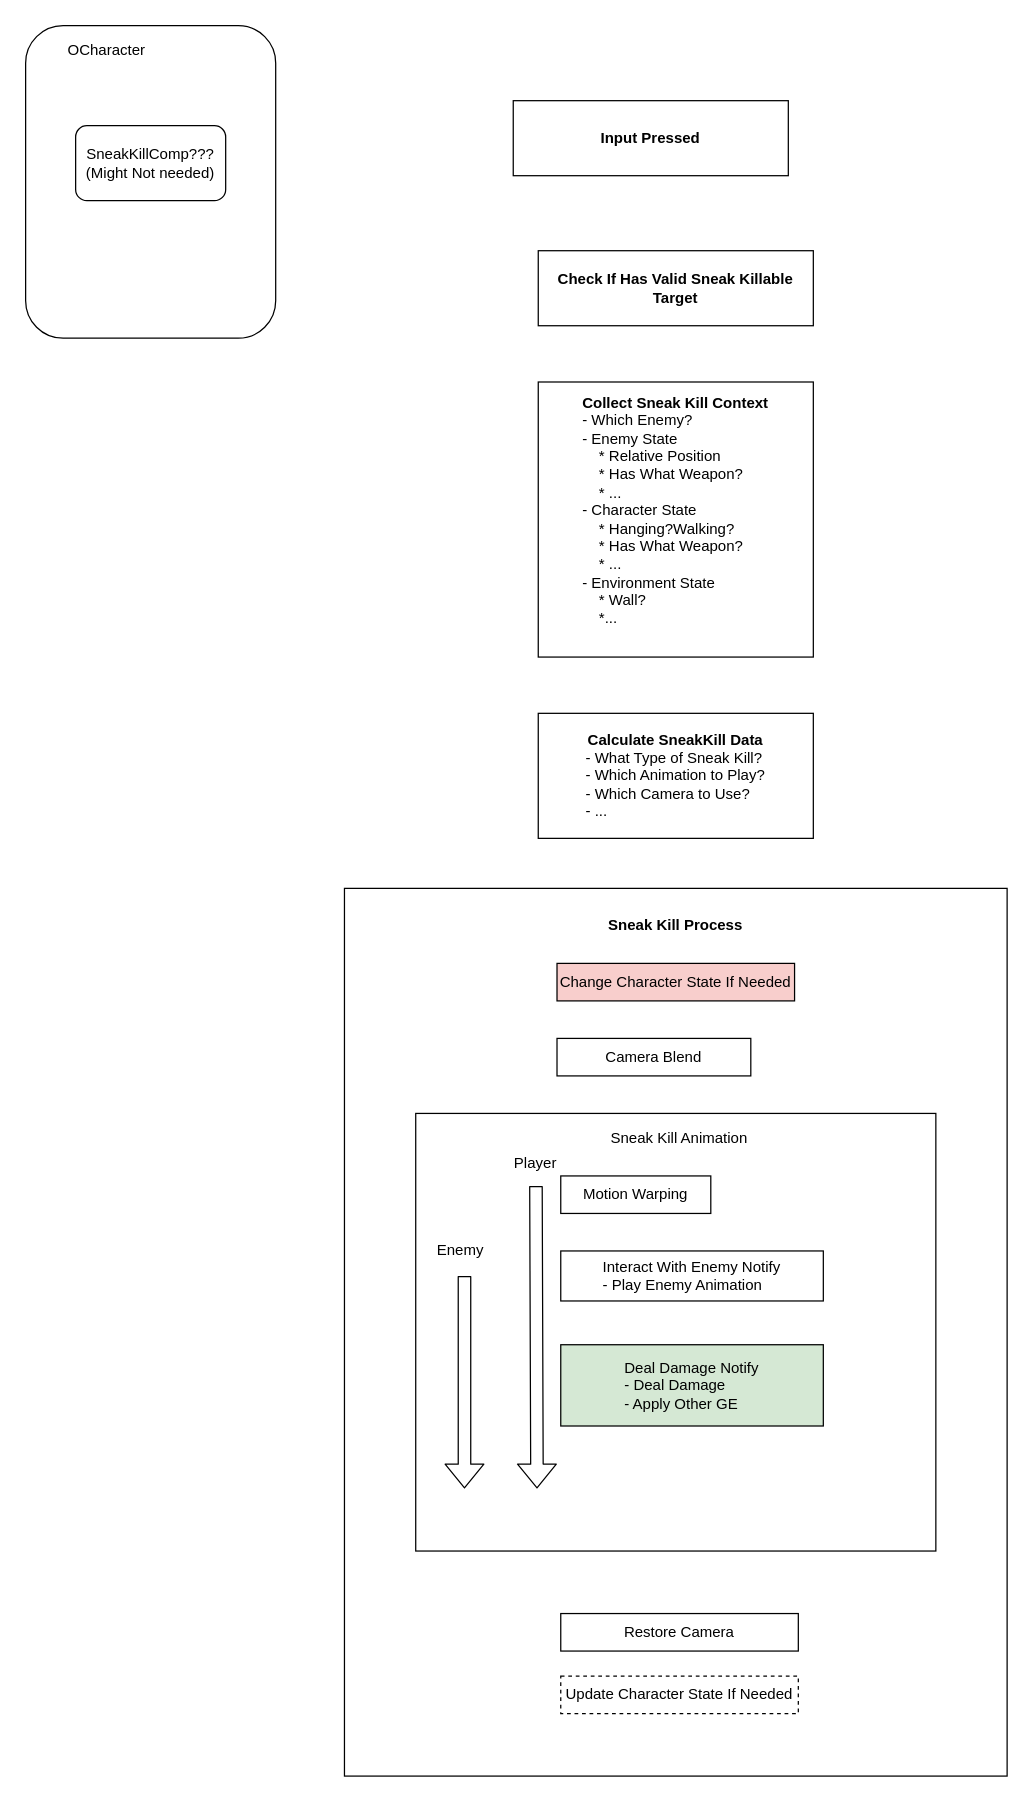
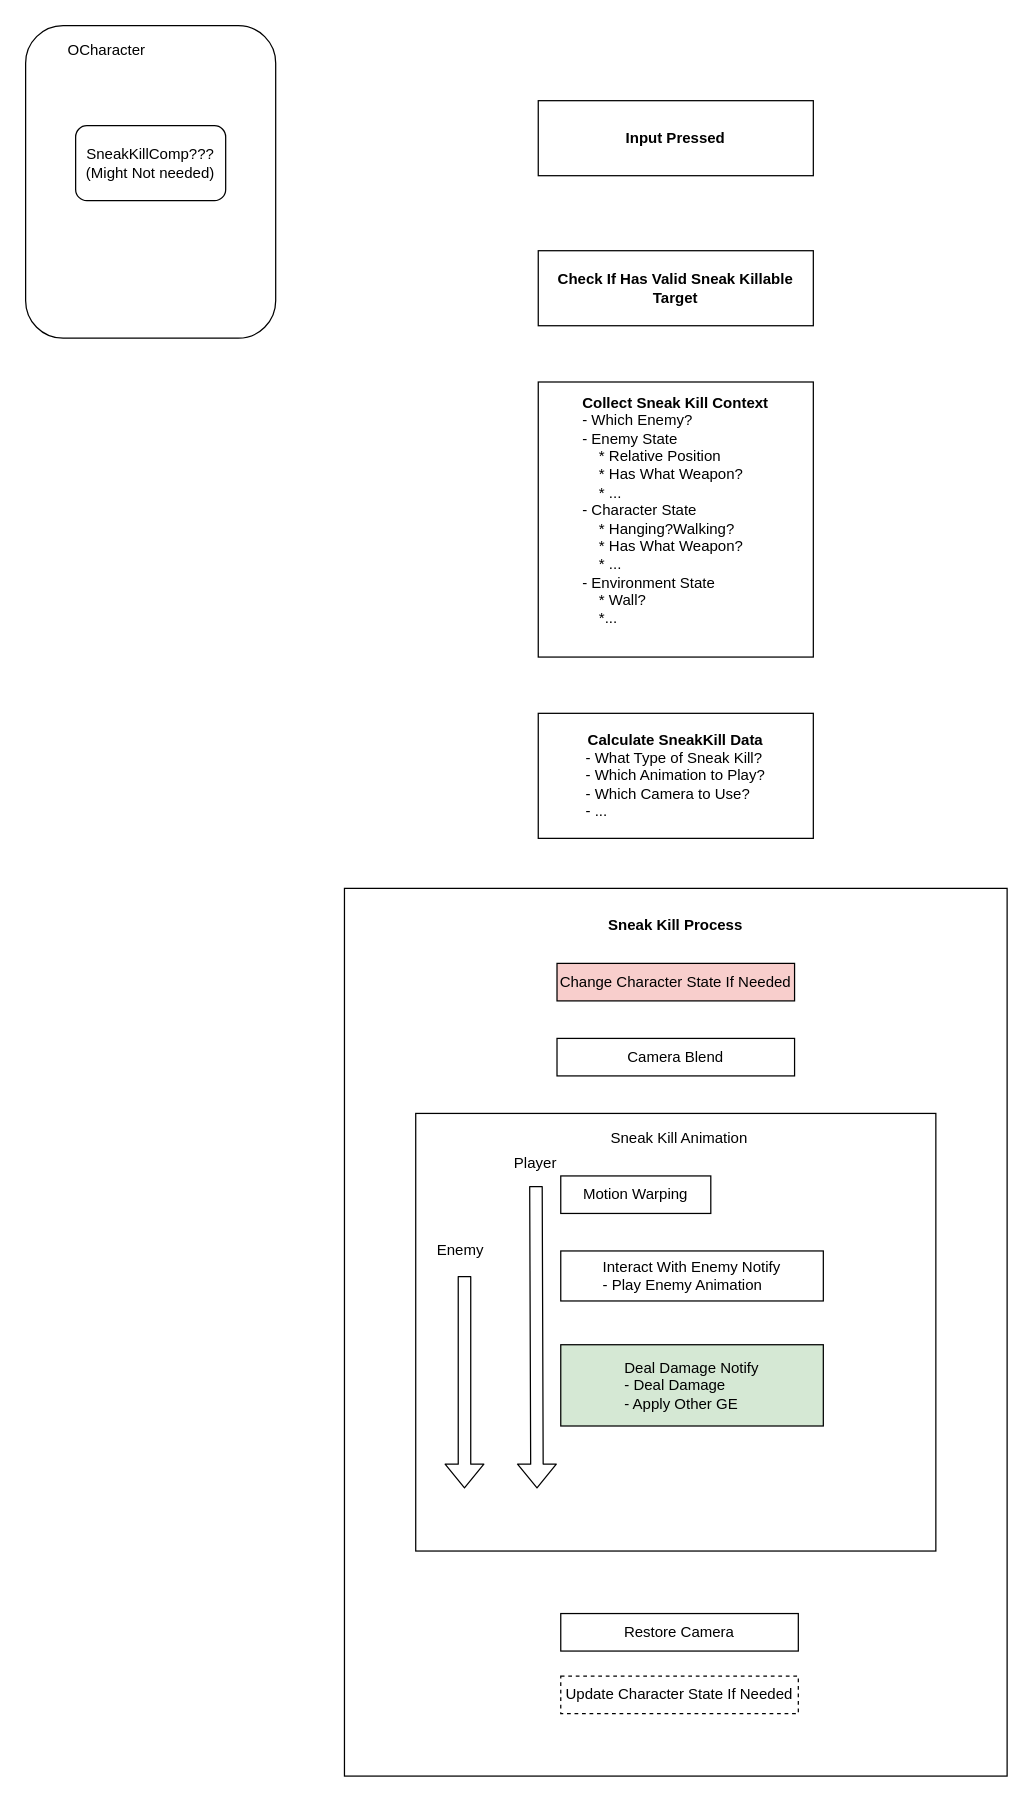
  <mxCell id="0" />
  <mxCell id="1" parent="0" />
  <mxCell id="2" value="" style="rounded=1;whiteSpace=wrap;html=1;" vertex="1" parent="1"><mxGeometry x="20" y="20" width="200" height="250" as="geometry" /></mxCell>
  <mxCell id="3" value="SneakKillComp???&lt;br&gt;(Might Not needed)" style="whiteSpace=wrap;html=1;rounded=1;" vertex="1" parent="1"><mxGeometry x="60" y="100" width="120" height="60" as="geometry" /></mxCell>
  <mxCell id="4" value="OCharacter" style="text;html=1;strokeColor=none;fillColor=none;align=center;verticalAlign=middle;whiteSpace=wrap;rounded=0;" vertex="1" parent="1"><mxGeometry x="50" y="30" width="70" height="20" as="geometry" /></mxCell>
- <mxCell id="5" value="&lt;b&gt;Input Pressed&lt;/b&gt;" style="rounded=0;whiteSpace=wrap;html=1;" vertex="1" parent="1"><mxGeometry x="410" y="80" width="220" height="60" as="geometry" /></mxCell>
+ <mxCell id="5" value="&lt;b&gt;Input Pressed&lt;/b&gt;" style="rounded=0;whiteSpace=wrap;html=1;" vertex="1" parent="1"><mxGeometry x="430" y="80" width="220" height="60" as="geometry" /></mxCell>
  <mxCell id="6" value="&lt;b&gt;Check If Has Valid Sneak Killable Target&lt;/b&gt;" style="rounded=0;whiteSpace=wrap;html=1;" vertex="1" parent="1"><mxGeometry x="430" y="200" width="220" height="60" as="geometry" /></mxCell>
  <mxCell id="7" value="&lt;b&gt;Collect Sneak Kill Context&lt;/b&gt;&lt;br&gt;&lt;div style=&quot;text-align: left&quot;&gt;- Which Enemy?&lt;/div&gt;&lt;div style=&quot;text-align: left&quot;&gt;- Enemy State&lt;br&gt;&amp;nbsp; &amp;nbsp; * Relative Position&lt;br&gt;&amp;nbsp; &amp;nbsp; * Has What Weapon?&lt;/div&gt;&lt;div style=&quot;text-align: left&quot;&gt;&amp;nbsp; &amp;nbsp; * ...&lt;/div&gt;&lt;div style=&quot;text-align: left&quot;&gt;- Character State&lt;/div&gt;&lt;div style=&quot;text-align: left&quot;&gt;&amp;nbsp; &amp;nbsp; * Hanging?Walking?&lt;br&gt;&amp;nbsp; &amp;nbsp; * Has What Weapon?&lt;br&gt;&amp;nbsp; &amp;nbsp; * ...&lt;/div&gt;&lt;div style=&quot;text-align: left&quot;&gt;- Environment State&lt;/div&gt;&lt;div style=&quot;text-align: left&quot;&gt;&amp;nbsp; &amp;nbsp; * Wall?&lt;/div&gt;&lt;div style=&quot;text-align: left&quot;&gt;&amp;nbsp; &amp;nbsp; *...&lt;br&gt;&lt;br&gt;&lt;/div&gt;" style="rounded=0;whiteSpace=wrap;html=1;" vertex="1" parent="1"><mxGeometry x="430" y="305" width="220" height="220" as="geometry" /></mxCell>
  <mxCell id="8" value="&lt;div&gt;&lt;b&gt;Calculate SneakKill Data&lt;/b&gt;&lt;/div&gt;&lt;div style=&quot;text-align: left&quot;&gt;&lt;span&gt;- What Type of Sneak Kill?&lt;/span&gt;&lt;/div&gt;&lt;div style=&quot;text-align: left&quot;&gt;&lt;span&gt;- Which Animation to Play?&lt;br&gt;- Which Camera to Use?&lt;/span&gt;&lt;/div&gt;&lt;div style=&quot;text-align: left&quot;&gt;&lt;span&gt;- ...&lt;/span&gt;&lt;/div&gt;" style="rounded=0;whiteSpace=wrap;html=1;align=center;" vertex="1" parent="1"><mxGeometry x="430" y="570" width="220" height="100" as="geometry" /></mxCell>
  <mxCell id="9" value="" style="rounded=0;whiteSpace=wrap;html=1;" vertex="1" parent="1"><mxGeometry x="275" y="710" width="530" height="710" as="geometry" /></mxCell>
  <mxCell id="10" value="&lt;b&gt;Sneak Kill Process&lt;/b&gt;" style="text;html=1;strokeColor=none;fillColor=none;align=center;verticalAlign=middle;whiteSpace=wrap;rounded=0;" vertex="1" parent="1"><mxGeometry x="460" y="730" width="160" height="20" as="geometry" /></mxCell>
  <mxCell id="11" value="" style="rounded=0;whiteSpace=wrap;html=1;" vertex="1" parent="1"><mxGeometry x="332" y="890" width="416" height="350" as="geometry" /></mxCell>
  <mxCell id="12" value="" style="shape=flexArrow;endArrow=classic;html=1;exitX=0.498;exitY=0.101;exitDx=0;exitDy=0;exitPerimeter=0;" edge="1" parent="1"><mxGeometry width="50" height="50" relative="1" as="geometry"><mxPoint x="428.158" y="947.995" as="sourcePoint" /><mxPoint x="429" y="1190" as="targetPoint" /></mxGeometry></mxCell>
  <mxCell id="13" value="Sneak Kill Animation" style="text;html=1;strokeColor=none;fillColor=none;align=center;verticalAlign=middle;whiteSpace=wrap;rounded=0;" vertex="1" parent="1"><mxGeometry x="468" y="900" width="150" height="20" as="geometry" /></mxCell>
  <mxCell id="14" value="Motion Warping" style="rounded=0;whiteSpace=wrap;html=1;" vertex="1" parent="1"><mxGeometry x="448" y="940" width="120" height="30" as="geometry" /></mxCell>
  <mxCell id="15" value="Interact With Enemy Notify&lt;br&gt;&lt;div style=&quot;text-align: left&quot;&gt;&lt;span&gt;- Play Enemy Animation&lt;/span&gt;&lt;/div&gt;" style="rounded=0;whiteSpace=wrap;html=1;" vertex="1" parent="1"><mxGeometry x="448" y="1000" width="210" height="40" as="geometry" /></mxCell>
  <mxCell id="16" value="" style="shape=flexArrow;endArrow=classic;html=1;" edge="1" parent="1"><mxGeometry width="50" height="50" relative="1" as="geometry"><mxPoint x="371" y="1020" as="sourcePoint" /><mxPoint x="371" y="1190" as="targetPoint" /></mxGeometry></mxCell>
  <mxCell id="17" value="Player" style="text;html=1;strokeColor=none;fillColor=none;align=center;verticalAlign=middle;whiteSpace=wrap;rounded=0;" vertex="1" parent="1"><mxGeometry x="398" y="920" width="60" height="20" as="geometry" /></mxCell>
  <mxCell id="18" value="Enemy" style="text;html=1;strokeColor=none;fillColor=none;align=center;verticalAlign=middle;whiteSpace=wrap;rounded=0;" vertex="1" parent="1"><mxGeometry x="338" y="990" width="60" height="20" as="geometry" /></mxCell>
- <mxCell id="19" value="Camera Blend" style="rounded=0;whiteSpace=wrap;html=1;" vertex="1" parent="1"><mxGeometry x="445" y="830" width="155" height="30" as="geometry" /></mxCell>
+ <mxCell id="19" value="Camera Blend" style="rounded=0;whiteSpace=wrap;html=1;" vertex="1" parent="1"><mxGeometry x="445" y="830" width="190" height="30" as="geometry" /></mxCell>
  <mxCell id="20" value="Deal Damage Notify&lt;br&gt;&lt;div style=&quot;text-align: left&quot;&gt;&lt;span&gt;- Deal Damage&lt;br&gt;- Apply Other GE&lt;/span&gt;&lt;/div&gt;" style="rounded=0;whiteSpace=wrap;html=1;fillColor=#d5e8d4;" vertex="1" parent="1"><mxGeometry x="448" y="1075" width="210" height="65" as="geometry" /></mxCell>
  <mxCell id="21" value="Restore Camera" style="rounded=0;whiteSpace=wrap;html=1;" vertex="1" parent="1"><mxGeometry x="448" y="1290" width="190" height="30" as="geometry" /></mxCell>
  <mxCell id="22" value="Change Character State If Needed" style="rounded=0;whiteSpace=wrap;html=1;fillColor=#f8cecc;" vertex="1" parent="1"><mxGeometry x="445" y="770" width="190" height="30" as="geometry" /></mxCell>
  <mxCell id="23" value="Update Character State If Needed" style="rounded=0;whiteSpace=wrap;html=1;dashed=1;" vertex="1" parent="1"><mxGeometry x="448" y="1340" width="190" height="30" as="geometry" /></mxCell>
